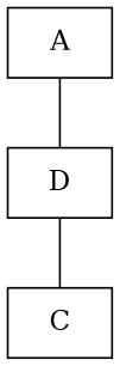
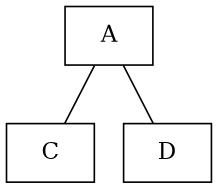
  graph {
    labeljust=l
    labelloc=t
    rankdir=UD
    node [fontsize=14 shape=rectangle widht=1]
    A [height=0.5]
    C [height=0.5]
    D [height=0.5]
-   D -- C
+   A -- C
    A -- D
  }
